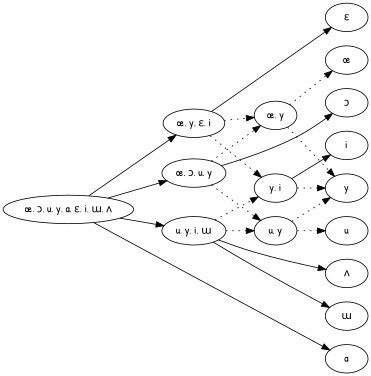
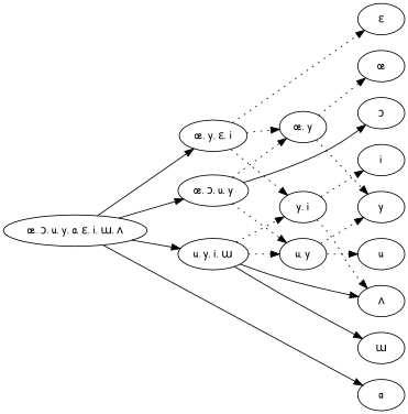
  digraph {
    fontname="Patrick Hand"
    rankdir=LR
    node [fontname="Patrick Hand"]
    edge [fontname="Patrick Hand" style=dotted]
    n1 [label="œ, y, ɛ, i"]
    n2 [label="u, y, i, ɯ"]
    n3 [label="œ, ɔ, u, y"]
    n4 [label="y, i"]
    n5 [label="œ, y"]
    n6 [label="u, y"]
    n7 [label=y]
    n8 [label="ɛ"]
    n9 [label="ɯ"]
    n10 [label="œ"]
    n11 [label=i]
    n12 [label=u]
    n13 [label="ɔ"]
    n14 [label=a]
    n15 [label="ʌ"]
    n16 [label="œ, ɔ, u, y, a, ɛ, i, ɯ, ʌ"]
    subgraph sub_1 {
      rank=same
      n1
      n2
      n3
    }
    subgraph sub_2 {
      rank=same
      n4
      n5
      n6
    }
    subgraph sub_3 {
      rank=same
      n7
      n8
      n9
      n10
      n11
      n12
      n13
      n14
      n15
    }
    n1 -> n4
    n1 -> n5
-   n1 -> n8 [style=""]
+   n1 -> n8
    n2 -> n4
    n2 -> n6
    n2 -> n9 [style=""]
    n2 -> n15 [style=""]
    n3 -> n5
    n3 -> n6
    n3 -> n13 [style=""]
-   n4 -> n7
-   n4 -> n11 [style=solid]
+   n4 -> n15
+   n4 -> n11
    n5 -> n7
    n5 -> n10
    n6 -> n7
    n6 -> n12
    n16 -> n1 [style=""]
    n16 -> n2 [style=""]
    n16 -> n3 [style=""]
    n16 -> n14 [style=""]
  }
